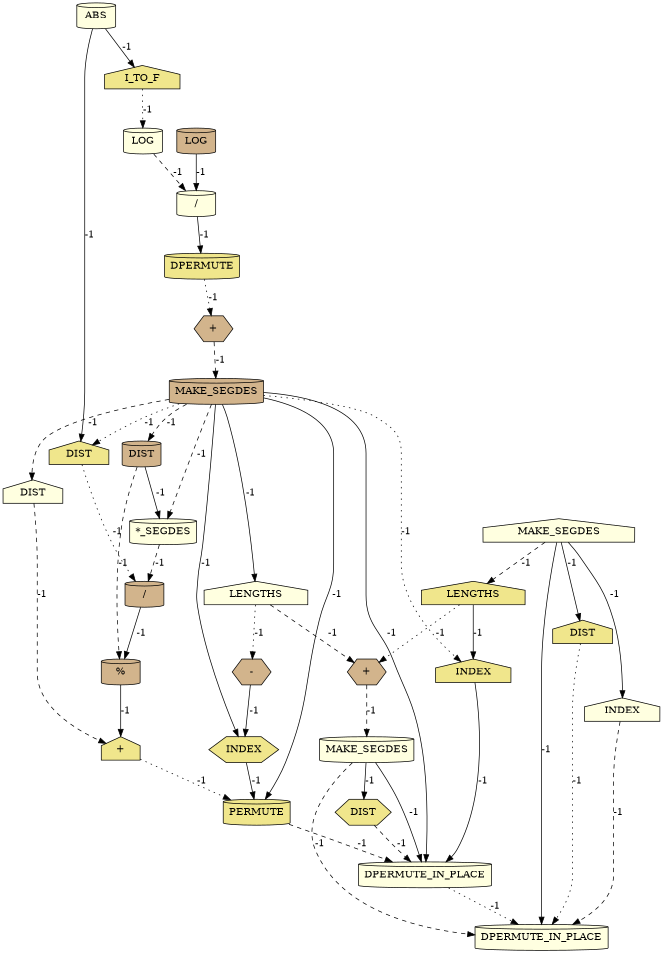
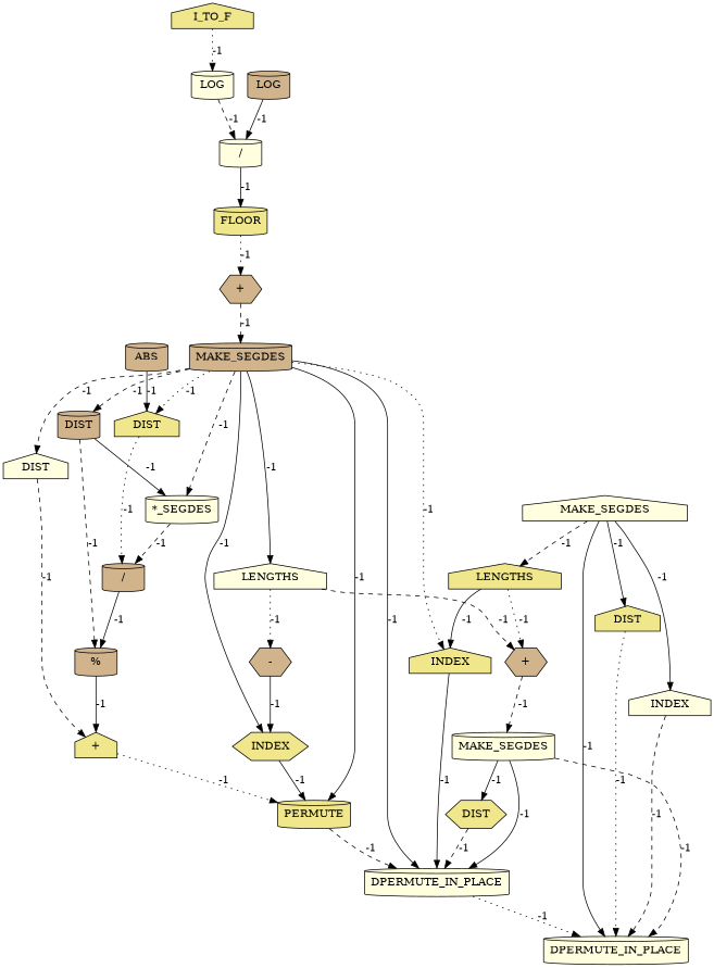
  digraph {
    node [cost=0 fillcolor=lightyellow shape=cylinder style=filled]
    edge [cost=-1 style=solid]
    n1 [fillcolor=khaki label="+" shape=house]
    n2 [fillcolor=khaki label=PERMUTE]
    n3 [label=DPERMUTE_IN_PLACE]
    n4 [fillcolor=khaki label=INDEX shape=hexagon]
    n5 [fillcolor=tan label=MAKE_SEGDES]
    n6 [fillcolor=khaki label=INDEX shape=house]
    n7 [fillcolor=khaki label=DIST shape=house]
    n8 [label="*_SEGDES"]
    n9 [label=DIST shape=house]
    n10 [label=LENGTHS shape=house]
    n11 [fillcolor=tan label=DIST]
    n12 [label=DPERMUTE_IN_PLACE]
    n13 [fillcolor=tan label="/"]
    n14 [fillcolor=tan label="-" shape=hexagon]
    n15 [fillcolor=tan label="+" shape=hexagon]
    n16 [fillcolor=tan label="%"]
    n17 [label=MAKE_SEGDES shape=house]
    n18 [fillcolor=khaki label=DIST shape=house]
    n19 [fillcolor=khaki label=LENGTHS shape=house]
    n20 [label=INDEX shape=house]
    n21 [label=LOG]
    n22 [label="/"]
-   n23 [fillcolor=khaki label=DPERMUTE]
+   n23 [fillcolor=khaki label=FLOOR]
    n24 [fillcolor=khaki label=DIST shape=hexagon]
    n25 [label=MAKE_SEGDES]
    n26 [fillcolor=khaki label=I_TO_F shape=house]
    n27 [fillcolor=tan label=LOG]
-   n28 [label=ABS]
+   n28 [fillcolor=tan label=ABS]
    n29 [fillcolor=tan label="+" shape=hexagon]
    n1 -> n2 [label=-1 style=dotted]
    n2 -> n3 [label=-1 style=dashed]
    n3 -> n12 [label=-1 style=dotted]
    n4 -> n2 [label=-1]
    n5 -> n2 [label=-1]
    n5 -> n3 [label=-1]
    n5 -> n4 [label=-1]
    n5 -> n6 [label=-1 style=dotted]
    n5 -> n7 [label=-1 style=dotted]
    n5 -> n8 [label=-1 style=dashed]
    n5 -> n9 [label=-1 style=dashed]
    n5 -> n10 [label=-1]
    n5 -> n11 [label=-1 style=dashed]
    n6 -> n3 [label=-1]
    n7 -> n13 [label=-1 style=dotted]
    n8 -> n13 [label=-1 style=dashed]
    n9 -> n1 [label=-1 style=dashed]
    n10 -> n14 [label=-1 style=dotted]
    n10 -> n15 [label=-1 style=dashed]
    n11 -> n8 [label=-1]
    n11 -> n16 [label=-1 style=dashed]
    n13 -> n16 [label=-1]
    n14 -> n4 [label=-1]
    n15 -> n25 [label=-1 style=dashed]
    n16 -> n1 [label=-1]
    n17 -> n12 [label=-1]
    n17 -> n18 [label=-1]
    n17 -> n19 [label=-1 style=dashed]
    n17 -> n20 [label=-1]
    n18 -> n12 [label=-1 style=dotted]
    n19 -> n6 [label=-1]
    n19 -> n15 [label=-1 style=dotted]
    n20 -> n12 [label=-1 style=dashed]
    n21 -> n22 [label=-1 style=dashed]
    n22 -> n23 [label=-1]
    n23 -> n29 [label=-1 style=dotted]
    n24 -> n3 [label=-1 style=dashed]
    n25 -> n3 [label=-1]
    n25 -> n12 [label=-1 style=dashed]
    n25 -> n24 [label=-1]
    n26 -> n21 [label=-1 style=dotted]
    n27 -> n22 [label=-1]
    n28 -> n7 [label=-1]
-   n28 -> n26 [label=-1]
    n29 -> n5 [label=-1 style=dashed]
  }
